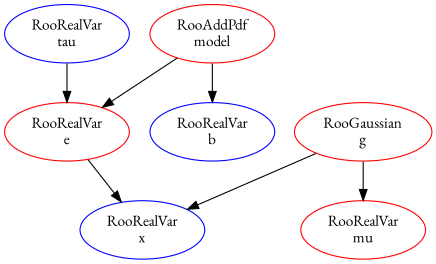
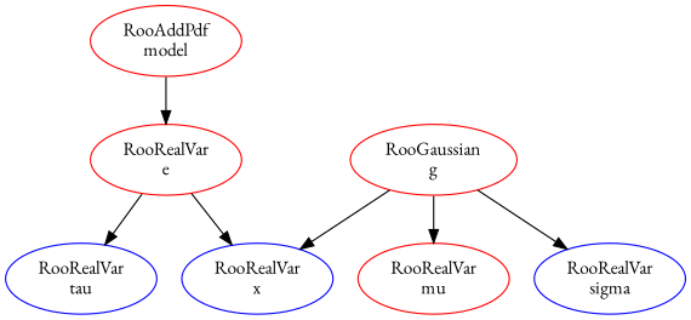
  digraph {
    fontname="EB Garamond"
    node [color=red fontname="EB Garamond"]
    edge [fontname="EB Garamond"]
    n1 [label="RooAddPdf\nmodel"]
    n2 [label="RooRealVar\ne"]
-   n3 [color=blue label="RooRealVar\nb"]
    n4 [label="RooGaussian\ng"]
    n5 [color=blue label="RooRealVar\nx"]
    n6 [label="RooRealVar\nmu"]
+   n7 [color=blue label="RooRealVar\nsigma"]
    n8 [color=blue label="RooRealVar\ntau"]
    n1 -> n2
-   n1 -> n3
    n2 -> n5
-   n8 -> n2
+   n2 -> n8
    n4 -> n5
    n4 -> n6
+   n4 -> n7
  }
